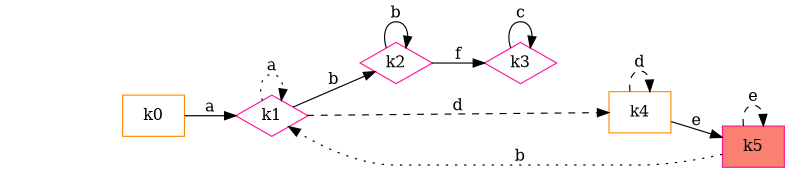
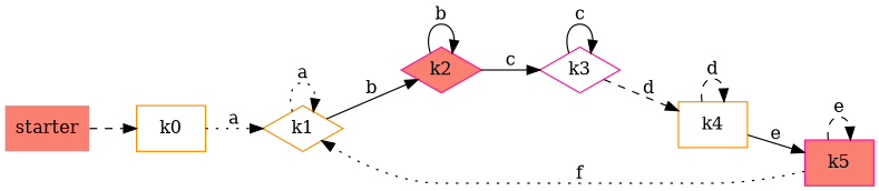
  digraph {
    rankdir=LR
    node [color=darkorange fillcolor=white shape=box style=filled]
    edge [style=solid]
+   starter [color=brown fillcolor=salmon shape=plaintext]
    k0
-   k1 [color=deeppink end=yes shape=diamond]
-   k2 [color=deeppink shape=diamond]
+   k1 [end=yes shape=diamond]
+   k2 [color=deeppink fillcolor=salmon shape=diamond]
    k3 [color=deeppink shape=diamond]
    k4
    k5 [color=deeppink fillcolor=salmon]
-   k0 -> k1 [label=a]
+   starter -> k0 [style=dashed]
+   k0 -> k1 [label=a style=dotted]
    k1 -> k1 [label=a style=dotted]
    k1 -> k2 [label=b]
    k2 -> k2 [label=b]
-   k2 -> k3 [label=f]
+   k2 -> k3 [label=c]
    k3 -> k3 [label=c]
-   k1 -> k4 [label=d style=dashed]
+   k3 -> k4 [label=d style=dashed]
    k4 -> k4 [label=d style=dashed]
    k4 -> k5 [label=e]
-   k5 -> k1 [label=b style=dotted]
+   k5 -> k1 [label=f style=dotted]
    k5 -> k5 [label=e style=dashed]
  }
